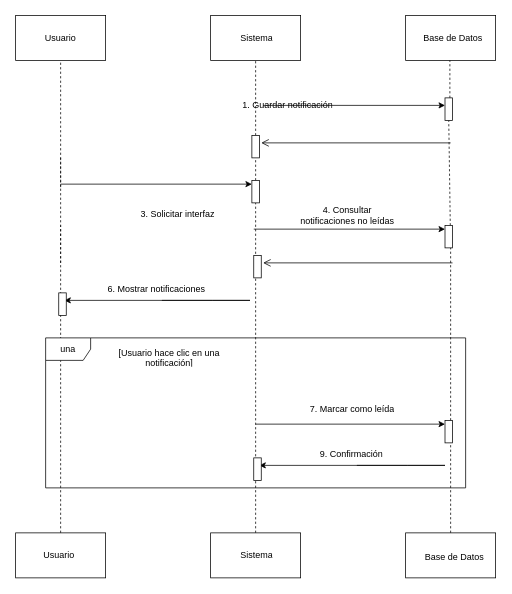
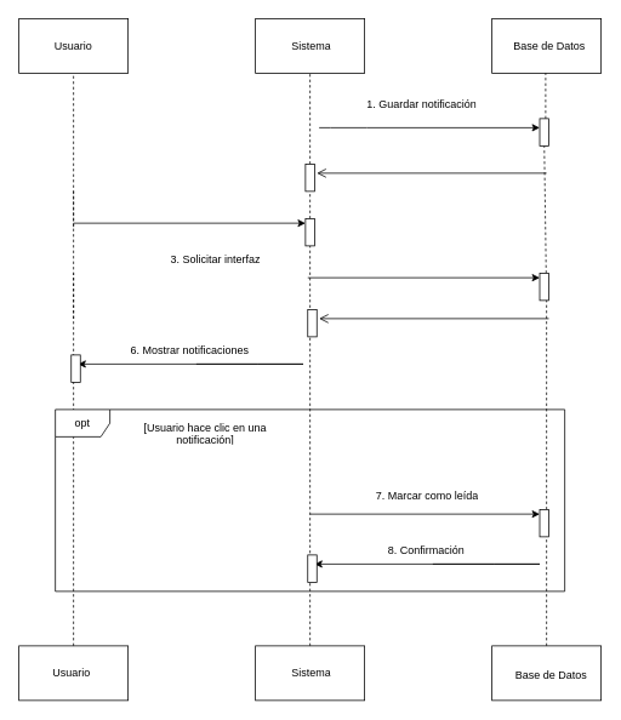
  <mxCell id="0" />
  <mxCell id="1" parent="0" />
  <mxCell id="2" value="" style="rounded=0;whiteSpace=wrap;html=1;" vertex="1" parent="1"><mxGeometry x="20" y="20" width="120" height="60" as="geometry" /></mxCell>
  <mxCell id="3" value="" style="rounded=0;whiteSpace=wrap;html=1;" vertex="1" parent="1"><mxGeometry x="280" y="20" width="120" height="60" as="geometry" /></mxCell>
  <mxCell id="4" value="" style="rounded=0;whiteSpace=wrap;html=1;" vertex="1" parent="1"><mxGeometry x="540" y="20" width="120" height="60" as="geometry" /></mxCell>
  <mxCell id="5" value="" style="endArrow=none;dashed=1;html=1;rounded=0;entryX=0.5;entryY=1;entryDx=0;entryDy=0;" edge="1" parent="1" source="23"><mxGeometry width="50" height="50" relative="1" as="geometry"><mxPoint x="599" y="400" as="sourcePoint" /><mxPoint x="599" y="80" as="targetPoint" /><Array as="points" /></mxGeometry></mxCell>
  <mxCell id="6" value="" style="endArrow=none;dashed=1;html=1;rounded=0;entryX=0.5;entryY=1;entryDx=0;entryDy=0;" edge="1" parent="1" source="41" target="3"><mxGeometry width="50" height="50" relative="1" as="geometry"><mxPoint x="340" y="270" as="sourcePoint" /><mxPoint x="340" y="170" as="targetPoint" /><Array as="points" /></mxGeometry></mxCell>
  <mxCell id="7" value="" style="endArrow=none;dashed=1;html=1;rounded=0;" edge="1" parent="1" source="18" target="41"><mxGeometry width="50" height="50" relative="1" as="geometry"><mxPoint x="340" y="520" as="sourcePoint" /><mxPoint x="340" y="300" as="targetPoint" /><Array as="points" /></mxGeometry></mxCell>
  <mxCell id="8" value="Usuario" style="text;strokeColor=none;fillColor=none;align=center;verticalAlign=middle;spacingLeft=4;spacingRight=4;overflow=hidden;points=[[0,0.5],[1,0.5]];portConstraint=eastwest;rotatable=0;whiteSpace=wrap;html=1;" vertex="1" parent="1"><mxGeometry x="45" y="35" width="70" height="30" as="geometry" /></mxCell>
  <mxCell id="9" value="&lt;font style=&quot;vertical-align: inherit;&quot;&gt;&lt;font style=&quot;vertical-align: inherit;&quot;&gt;Sistema&lt;/font&gt;&lt;/font&gt;" style="text;strokeColor=none;fillColor=none;align=left;verticalAlign=middle;spacingLeft=4;spacingRight=4;overflow=hidden;points=[[0,0.5],[1,0.5]];portConstraint=eastwest;rotatable=0;whiteSpace=wrap;html=1;" vertex="1" parent="1"><mxGeometry x="314" y="35" width="150" height="30" as="geometry" /></mxCell>
  <mxCell id="10" value="&lt;font style=&quot;vertical-align: inherit;&quot;&gt;&lt;font style=&quot;vertical-align: inherit;&quot;&gt;Base de Datos&lt;/font&gt;&lt;/font&gt;" style="text;strokeColor=none;fillColor=none;align=left;verticalAlign=middle;spacingLeft=4;spacingRight=4;overflow=hidden;points=[[0,0.5],[1,0.5]];portConstraint=eastwest;rotatable=0;whiteSpace=wrap;html=1;" vertex="1" parent="1"><mxGeometry x="557.5" y="35" width="100" height="30" as="geometry" /></mxCell>
  <mxCell id="11" value="" style="endArrow=none;dashed=1;html=1;rounded=0;entryX=0.5;entryY=1;entryDx=0;entryDy=0;" edge="1" parent="1"><mxGeometry width="50" height="50" relative="1" as="geometry"><mxPoint x="80" y="210" as="sourcePoint" /><mxPoint x="80" y="250" as="targetPoint" /><Array as="points" /></mxGeometry></mxCell>
  <mxCell id="12" value="" style="html=1;verticalAlign=bottom;endArrow=open;endSize=8;curved=0;rounded=0;fontSize=12;entryX=1;entryY=0;entryDx=0;entryDy=5;entryPerimeter=0;align=left;" edge="1" parent="1"><mxGeometry x="0.053" relative="1" as="geometry"><mxPoint x="600" y="190" as="sourcePoint" /><mxPoint x="347.5" y="190" as="targetPoint" /><mxPoint as="offset" /></mxGeometry></mxCell>
  <mxCell id="13" value="" style="endArrow=none;dashed=1;html=1;rounded=0;entryX=0.5;entryY=1;entryDx=0;entryDy=0;exitX=0.5;exitY=0;exitDx=0;exitDy=0;" edge="1" parent="1" source="30"><mxGeometry width="50" height="50" relative="1" as="geometry"><mxPoint x="600" y="400" as="sourcePoint" /><mxPoint x="600" y="330" as="targetPoint" /><Array as="points" /></mxGeometry></mxCell>
  <mxCell id="14" value="" style="endArrow=none;dashed=1;html=1;rounded=0;entryX=0.5;entryY=1;entryDx=0;entryDy=0;exitX=0.5;exitY=0;exitDx=0;exitDy=0;" edge="1" parent="1" source="28"><mxGeometry width="50" height="50" relative="1" as="geometry"><mxPoint x="80" y="510" as="sourcePoint" /><mxPoint x="80" y="300" as="targetPoint" /><Array as="points" /></mxGeometry></mxCell>
- <mxCell id="15" value="1. Guardar notificación" style="text;strokeColor=none;fillColor=none;align=center;verticalAlign=middle;spacingLeft=4;spacingRight=4;overflow=hidden;points=[[0,0.5],[1,0.5]];portConstraint=eastwest;rotatable=0;whiteSpace=wrap;html=1;" vertex="1" parent="1"><mxGeometry x="287.5" y="125" width="190" height="30" as="geometry" /></mxCell>
+ <mxCell id="15" value="1. Guardar notificación" style="text;strokeColor=none;fillColor=none;align=center;verticalAlign=middle;spacingLeft=4;spacingRight=4;overflow=hidden;points=[[0,0.5],[1,0.5]];portConstraint=eastwest;rotatable=0;whiteSpace=wrap;html=1;" vertex="1" parent="1"><mxGeometry x="367.5" y="100" width="190" height="30" as="geometry" /></mxCell>
  <mxCell id="16" value="" style="endArrow=classic;html=1;rounded=0;" edge="1" parent="1"><mxGeometry width="50" height="50" relative="1" as="geometry"><mxPoint x="350" y="140" as="sourcePoint" /><mxPoint x="592.5" y="140" as="targetPoint" /><Array as="points"><mxPoint x="362.5" y="140" /><mxPoint x="402.5" y="140" /></Array></mxGeometry></mxCell>
  <mxCell id="17" value="" style="endArrow=none;dashed=1;html=1;rounded=0;entryX=0.5;entryY=1;entryDx=0;entryDy=0;exitX=0.5;exitY=0;exitDx=0;exitDy=0;" edge="1" parent="1" source="29" target="18"><mxGeometry width="50" height="50" relative="1" as="geometry"><mxPoint x="340" y="490" as="sourcePoint" /><mxPoint x="340" y="290" as="targetPoint" /><Array as="points" /></mxGeometry></mxCell>
  <mxCell id="18" value="" style="html=1;points=[[0,0,0,0,5],[0,1,0,0,-5],[1,0,0,0,5],[1,1,0,0,-5]];perimeter=orthogonalPerimeter;outlineConnect=0;targetShapes=umlLifeline;portConstraint=eastwest;newEdgeStyle={&quot;curved&quot;:0,&quot;rounded&quot;:0};" vertex="1" parent="1"><mxGeometry x="335" y="240" width="10" height="30" as="geometry" /></mxCell>
  <mxCell id="19" value="3. Solicitar interfaz" style="text;strokeColor=none;fillColor=none;align=left;verticalAlign=middle;spacingLeft=4;spacingRight=4;overflow=hidden;points=[[0,0.5],[1,0.5]];portConstraint=eastwest;rotatable=0;whiteSpace=wrap;html=1;" vertex="1" parent="1"><mxGeometry x="181.25" y="270" width="112.5" height="30" as="geometry" /></mxCell>
  <mxCell id="20" value="" style="endArrow=none;dashed=1;html=1;rounded=0;entryX=0.5;entryY=1;entryDx=0;entryDy=0;" edge="1" parent="1" target="2"><mxGeometry width="50" height="50" relative="1" as="geometry"><mxPoint x="80" y="350" as="sourcePoint" /><mxPoint x="80" y="300" as="targetPoint" /><Array as="points" /></mxGeometry></mxCell>
  <mxCell id="21" value="" style="endArrow=classic;html=1;rounded=0;entryX=0;entryY=0;entryDx=0;entryDy=5;entryPerimeter=0;" edge="1" parent="1" target="18"><mxGeometry width="50" height="50" relative="1" as="geometry"><mxPoint x="80" y="245" as="sourcePoint" /><mxPoint x="339.5" y="250" as="targetPoint" /></mxGeometry></mxCell>
  <mxCell id="22" value="" style="endArrow=none;dashed=1;html=1;rounded=0;entryX=0.5;entryY=1;entryDx=0;entryDy=0;" edge="1" parent="1" target="23"><mxGeometry width="50" height="50" relative="1" as="geometry"><mxPoint x="600" y="330" as="sourcePoint" /><mxPoint x="599" y="80" as="targetPoint" /><Array as="points" /></mxGeometry></mxCell>
  <mxCell id="23" value="" style="html=1;points=[[0,0,0,0,5],[0,1,0,0,-5],[1,0,0,0,5],[1,1,0,0,-5]];perimeter=orthogonalPerimeter;outlineConnect=0;targetShapes=umlLifeline;portConstraint=eastwest;newEdgeStyle={&quot;curved&quot;:0,&quot;rounded&quot;:0};" vertex="1" parent="1"><mxGeometry x="592.5" y="130" width="10" height="30" as="geometry" /></mxCell>
  <mxCell id="24" value="" style="endArrow=none;dashed=1;html=1;rounded=0;entryX=0.5;entryY=1;entryDx=0;entryDy=0;" edge="1" parent="1" source="27"><mxGeometry width="50" height="50" relative="1" as="geometry"><mxPoint x="80" y="510" as="sourcePoint" /><mxPoint x="80" y="400" as="targetPoint" /><Array as="points" /></mxGeometry></mxCell>
  <mxCell id="25" value="6. Mostrar notificaciones" style="text;strokeColor=none;fillColor=none;align=center;verticalAlign=middle;spacingLeft=4;spacingRight=4;overflow=hidden;points=[[0,0.5],[1,0.5]];portConstraint=eastwest;rotatable=0;whiteSpace=wrap;html=1;" vertex="1" parent="1"><mxGeometry x="112.5" y="370" width="190" height="30" as="geometry" /></mxCell>
  <mxCell id="26" value="" style="endArrow=classic;html=1;rounded=0;" edge="1" parent="1"><mxGeometry width="50" height="50" relative="1" as="geometry"><mxPoint x="215" y="400" as="sourcePoint" /><mxPoint x="85" y="400" as="targetPoint" /><Array as="points"><mxPoint x="282.5" y="400" /><mxPoint x="332.5" y="400" /></Array></mxGeometry></mxCell>
  <mxCell id="27" value="" style="html=1;points=[[0,0,0,0,5],[0,1,0,0,-5],[1,0,0,0,5],[1,1,0,0,-5]];perimeter=orthogonalPerimeter;outlineConnect=0;targetShapes=umlLifeline;portConstraint=eastwest;newEdgeStyle={&quot;curved&quot;:0,&quot;rounded&quot;:0};" vertex="1" parent="1"><mxGeometry x="77.5" y="390" width="10" height="30" as="geometry" /></mxCell>
  <mxCell id="28" value="" style="rounded=0;whiteSpace=wrap;html=1;" vertex="1" parent="1"><mxGeometry x="20" y="710" width="120" height="60" as="geometry" /></mxCell>
  <mxCell id="29" value="" style="rounded=0;whiteSpace=wrap;html=1;" vertex="1" parent="1"><mxGeometry x="280" y="710" width="120" height="60" as="geometry" /></mxCell>
  <mxCell id="30" value="" style="rounded=0;whiteSpace=wrap;html=1;" vertex="1" parent="1"><mxGeometry x="540" y="710" width="120" height="60" as="geometry" /></mxCell>
  <mxCell id="31" value="Usuario" style="text;strokeColor=none;fillColor=none;align=center;verticalAlign=middle;spacingLeft=4;spacingRight=4;overflow=hidden;points=[[0,0.5],[1,0.5]];portConstraint=eastwest;rotatable=0;whiteSpace=wrap;html=1;" vertex="1" parent="1"><mxGeometry x="42.5" y="725" width="70" height="30" as="geometry" /></mxCell>
  <mxCell id="32" value="&lt;font style=&quot;vertical-align: inherit;&quot;&gt;&lt;font style=&quot;vertical-align: inherit;&quot;&gt;Sistema&lt;/font&gt;&lt;/font&gt;" style="text;strokeColor=none;fillColor=none;align=left;verticalAlign=middle;spacingLeft=4;spacingRight=4;overflow=hidden;points=[[0,0.5],[1,0.5]];portConstraint=eastwest;rotatable=0;whiteSpace=wrap;html=1;" vertex="1" parent="1"><mxGeometry x="314" y="725" width="66" height="30" as="geometry" /></mxCell>
  <mxCell id="33" value="&lt;font style=&quot;vertical-align: inherit;&quot;&gt;&lt;font style=&quot;vertical-align: inherit;&quot;&gt;Base de Datos&lt;/font&gt;&lt;/font&gt;" style="text;strokeColor=none;fillColor=none;align=left;verticalAlign=middle;spacingLeft=4;spacingRight=4;overflow=hidden;points=[[0,0.5],[1,0.5]];portConstraint=eastwest;rotatable=0;whiteSpace=wrap;html=1;" vertex="1" parent="1"><mxGeometry x="560" y="725" width="90" height="35" as="geometry" /></mxCell>
- <mxCell id="34" value="una" style="shape=umlFrame;whiteSpace=wrap;html=1;pointerEvents=0;" vertex="1" parent="1"><mxGeometry x="60" y="450" width="560" height="200" as="geometry" /></mxCell>
+ <mxCell id="34" value="opt" style="shape=umlFrame;whiteSpace=wrap;html=1;pointerEvents=0;" vertex="1" parent="1"><mxGeometry x="60" y="450" width="560" height="200" as="geometry" /></mxCell>
  <mxCell id="35" value="" style="html=1;points=[[0,0,0,0,5],[0,1,0,0,-5],[1,0,0,0,5],[1,1,0,0,-5]];perimeter=orthogonalPerimeter;outlineConnect=0;targetShapes=umlLifeline;portConstraint=eastwest;newEdgeStyle={&quot;curved&quot;:0,&quot;rounded&quot;:0};" vertex="1" parent="1"><mxGeometry x="592.5" y="560" width="10" height="30" as="geometry" /></mxCell>
  <mxCell id="36" value="7. Marcar como leída" style="text;strokeColor=none;fillColor=none;align=center;verticalAlign=middle;spacingLeft=4;spacingRight=4;overflow=hidden;points=[[0,0.5],[1,0.5]];portConstraint=eastwest;rotatable=0;whiteSpace=wrap;html=1;" vertex="1" parent="1"><mxGeometry x="370" y="530" width="197.5" height="30" as="geometry" /></mxCell>
  <mxCell id="37" value="" style="endArrow=classic;html=1;rounded=0;entryX=0;entryY=0;entryDx=0;entryDy=5;entryPerimeter=0;" edge="1" parent="1" target="35"><mxGeometry width="50" height="50" relative="1" as="geometry"><mxPoint x="340" y="565" as="sourcePoint" /><mxPoint x="584.5" y="570" as="targetPoint" /></mxGeometry></mxCell>
- <mxCell id="38" value="9. Confirmación" style="text;strokeColor=none;fillColor=none;align=center;verticalAlign=middle;spacingLeft=4;spacingRight=4;overflow=hidden;points=[[0,0.5],[1,0.5]];portConstraint=eastwest;rotatable=0;whiteSpace=wrap;html=1;" vertex="1" parent="1"><mxGeometry x="372.5" y="590" width="190" height="30" as="geometry" /></mxCell>
+ <mxCell id="38" value="8. Confirmación" style="text;strokeColor=none;fillColor=none;align=center;verticalAlign=middle;spacingLeft=4;spacingRight=4;overflow=hidden;points=[[0,0.5],[1,0.5]];portConstraint=eastwest;rotatable=0;whiteSpace=wrap;html=1;" vertex="1" parent="1"><mxGeometry x="372.5" y="590" width="190" height="30" as="geometry" /></mxCell>
  <mxCell id="39" value="" style="endArrow=classic;html=1;rounded=0;" edge="1" parent="1"><mxGeometry width="50" height="50" relative="1" as="geometry"><mxPoint x="475" y="620" as="sourcePoint" /><mxPoint x="345" y="620" as="targetPoint" /><Array as="points"><mxPoint x="542.5" y="620" /><mxPoint x="592.5" y="620" /></Array></mxGeometry></mxCell>
  <mxCell id="40" value="" style="html=1;points=[[0,0,0,0,5],[0,1,0,0,-5],[1,0,0,0,5],[1,1,0,0,-5]];perimeter=orthogonalPerimeter;outlineConnect=0;targetShapes=umlLifeline;portConstraint=eastwest;newEdgeStyle={&quot;curved&quot;:0,&quot;rounded&quot;:0};" vertex="1" parent="1"><mxGeometry x="337.5" y="610" width="10" height="30" as="geometry" /></mxCell>
  <mxCell id="41" value="" style="html=1;points=[[0,0,0,0,5],[0,1,0,0,-5],[1,0,0,0,5],[1,1,0,0,-5]];perimeter=orthogonalPerimeter;outlineConnect=0;targetShapes=umlLifeline;portConstraint=eastwest;newEdgeStyle={&quot;curved&quot;:0,&quot;rounded&quot;:0};" vertex="1" parent="1"><mxGeometry x="335" y="180" width="10" height="30" as="geometry" /></mxCell>
  <mxCell id="42" value="" style="html=1;points=[[0,0,0,0,5],[0,1,0,0,-5],[1,0,0,0,5],[1,1,0,0,-5]];perimeter=orthogonalPerimeter;outlineConnect=0;targetShapes=umlLifeline;portConstraint=eastwest;newEdgeStyle={&quot;curved&quot;:0,&quot;rounded&quot;:0};" vertex="1" parent="1"><mxGeometry x="592.5" y="300" width="10" height="30" as="geometry" /></mxCell>
- <mxCell id="43" value="4. Consultar notificaciones no leídas" style="text;strokeColor=none;fillColor=none;align=center;verticalAlign=middle;spacingLeft=4;spacingRight=4;overflow=hidden;points=[[0,0.5],[1,0.5]];portConstraint=eastwest;rotatable=0;whiteSpace=wrap;html=1;" vertex="1" parent="1"><mxGeometry x="395" y="270" width="135" height="30" as="geometry" /></mxCell>
  <mxCell id="44" value="" style="endArrow=classic;html=1;rounded=0;entryX=0;entryY=0;entryDx=0;entryDy=5;entryPerimeter=0;" edge="1" parent="1" target="42"><mxGeometry width="50" height="50" relative="1" as="geometry"><mxPoint x="337.5" y="305" as="sourcePoint" /><mxPoint x="597" y="310" as="targetPoint" /></mxGeometry></mxCell>
  <mxCell id="45" value="" style="html=1;verticalAlign=bottom;endArrow=open;endSize=8;curved=0;rounded=0;fontSize=12;entryX=1;entryY=0;entryDx=0;entryDy=5;entryPerimeter=0;align=left;" edge="1" parent="1"><mxGeometry x="0.053" relative="1" as="geometry"><mxPoint x="602.5" y="350" as="sourcePoint" /><mxPoint x="350" y="350" as="targetPoint" /><mxPoint as="offset" /></mxGeometry></mxCell>
  <mxCell id="46" value="" style="html=1;points=[[0,0,0,0,5],[0,1,0,0,-5],[1,0,0,0,5],[1,1,0,0,-5]];perimeter=orthogonalPerimeter;outlineConnect=0;targetShapes=umlLifeline;portConstraint=eastwest;newEdgeStyle={&quot;curved&quot;:0,&quot;rounded&quot;:0};" vertex="1" parent="1"><mxGeometry x="337.5" y="340" width="10" height="30" as="geometry" /></mxCell>
  <mxCell id="47" value="[Usuario hace clic en una notificación]" style="text;strokeColor=none;fillColor=none;align=center;verticalAlign=middle;spacingLeft=4;spacingRight=4;overflow=hidden;points=[[0,0.5],[1,0.5]];portConstraint=eastwest;rotatable=0;whiteSpace=wrap;html=1;" vertex="1" parent="1"><mxGeometry x="130" y="460" width="190" height="30" as="geometry" /></mxCell>
